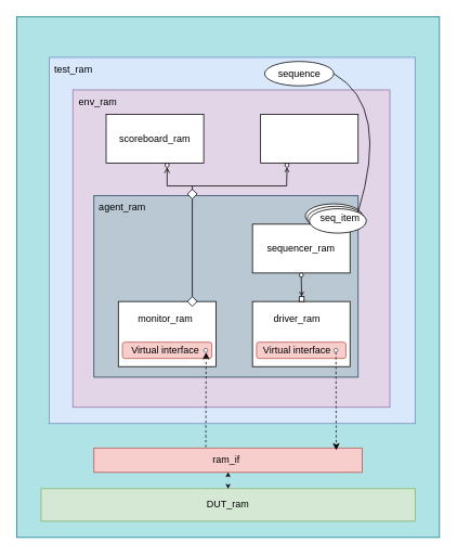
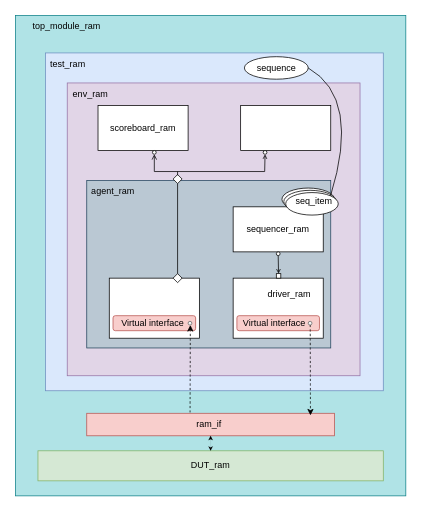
  <mxCell id="0" />
  <mxCell id="1" parent="0" />
  <mxCell id="2" value="" style="rounded=0;whiteSpace=wrap;html=1;fillColor=#b0e3e6;strokeColor=#0e8088;" vertex="1" parent="1"><mxGeometry x="20" y="20" width="520" height="640" as="geometry" /></mxCell>
  <mxCell id="3" style="rounded=0;orthogonalLoop=1;jettySize=auto;html=1;exitX=0.5;exitY=0;exitDx=0;exitDy=0;entryX=0.5;entryY=0;entryDx=0;entryDy=0;strokeColor=default;curved=1;" edge="1" parent="1" target="4"><mxGeometry relative="1" as="geometry"><mxPoint x="279.96" y="600" as="sourcePoint" /><mxPoint x="279.96" y="580" as="targetPoint" /></mxGeometry></mxCell>
  <mxCell id="4" value="" style="rounded=0;whiteSpace=wrap;html=1;fillColor=#d5e8d4;strokeColor=#82b366;" vertex="1" parent="1"><mxGeometry x="50" y="600" width="460" height="40" as="geometry" /></mxCell>
  <mxCell id="5" value="" style="rounded=0;whiteSpace=wrap;html=1;fillColor=#f8cecc;strokeColor=#b85450;" vertex="1" parent="1"><mxGeometry x="115" y="550" width="330" height="30" as="geometry" /></mxCell>
  <mxCell id="6" value="" style="endArrow=classic;startArrow=classic;html=1;rounded=0;entryX=0.5;entryY=1;entryDx=0;entryDy=0;exitX=0.5;exitY=0;exitDx=0;exitDy=0;strokeWidth=0;" edge="1" parent="1" source="4" target="5"><mxGeometry width="50" height="50" relative="1" as="geometry"><mxPoint x="200" y="570" as="sourcePoint" /><mxPoint x="250" y="520" as="targetPoint" /></mxGeometry></mxCell>
  <mxCell id="7" value="" style="whiteSpace=wrap;html=1;aspect=fixed;fillColor=#dae8fc;strokeColor=#6c8ebf;" vertex="1" parent="1"><mxGeometry x="60" y="70" width="450" height="450" as="geometry" /></mxCell>
  <mxCell id="8" value="" style="whiteSpace=wrap;html=1;aspect=fixed;fillColor=#e1d5e7;strokeColor=#9673a6;" vertex="1" parent="1"><mxGeometry x="89" y="110" width="390" height="390" as="geometry" /></mxCell>
  <mxCell id="9" value="" style="rounded=0;whiteSpace=wrap;html=1;fillColor=#bac8d3;strokeColor=#23445d;" vertex="1" parent="1"><mxGeometry x="115" y="240" width="325" height="223" as="geometry" /></mxCell>
  <mxCell id="10" value="" style="rounded=0;whiteSpace=wrap;html=1;" vertex="1" parent="1"><mxGeometry x="130" y="140" width="120" height="60" as="geometry" /></mxCell>
  <mxCell id="11" value="" style="rounded=0;whiteSpace=wrap;html=1;" vertex="1" parent="1"><mxGeometry x="320" y="140" width="120" height="60" as="geometry" /></mxCell>
  <mxCell id="12" value="" style="rounded=0;whiteSpace=wrap;html=1;" vertex="1" parent="1"><mxGeometry x="310" y="275" width="120" height="60" as="geometry" /></mxCell>
  <mxCell id="13" value="" style="rounded=0;whiteSpace=wrap;html=1;" vertex="1" parent="1"><mxGeometry x="310" y="370" width="120" height="80" as="geometry" /></mxCell>
  <mxCell id="14" value="" style="rounded=0;whiteSpace=wrap;html=1;" vertex="1" parent="1"><mxGeometry x="145" y="370" width="120" height="80" as="geometry" /></mxCell>
  <mxCell id="15" value="" style="rounded=1;whiteSpace=wrap;html=1;fillColor=#f8cecc;strokeColor=#b85450;" vertex="1" parent="1"><mxGeometry x="150" y="420" width="110" height="20" as="geometry" /></mxCell>
  <mxCell id="16" value="" style="rounded=1;whiteSpace=wrap;html=1;fillColor=#f8cecc;strokeColor=#b85450;" vertex="1" parent="1"><mxGeometry x="315" y="420" width="110" height="20" as="geometry" /></mxCell>
  <mxCell id="17" value="" style="ellipse;whiteSpace=wrap;html=1;aspect=fixed;fillColor=#f5f5f5;fontColor=#333333;strokeColor=#666666;" vertex="1" parent="1"><mxGeometry x="410" y="427.5" width="5" height="5" as="geometry" /></mxCell>
  <mxCell id="18" value="" style="ellipse;whiteSpace=wrap;html=1;aspect=fixed;fillColor=#f5f5f5;fontColor=#333333;strokeColor=#666666;" vertex="1" parent="1"><mxGeometry x="250" y="427.5" width="5" height="5" as="geometry" /></mxCell>
  <mxCell id="19" value="" style="endArrow=classic;html=1;rounded=0;entryX=0.903;entryY=0.093;entryDx=0;entryDy=0;entryPerimeter=0;exitX=0.5;exitY=1;exitDx=0;exitDy=0;dashed=1;strokeWidth=1;curved=1;startArrow=none;startFill=0;" edge="1" parent="1" target="5"><mxGeometry width="50" height="50" relative="1" as="geometry"><mxPoint x="412.67" y="432.5" as="sourcePoint" /><mxPoint x="415" y="552.31" as="targetPoint" /></mxGeometry></mxCell>
  <mxCell id="20" value="" style="endArrow=classic;html=1;rounded=0;entryX=0.5;entryY=0;entryDx=0;entryDy=0;exitX=0.417;exitY=-0.038;exitDx=0;exitDy=0;dashed=1;strokeWidth=1;curved=1;startArrow=none;startFill=0;exitPerimeter=0;" edge="1" parent="1" source="5"><mxGeometry width="50" height="50" relative="1" as="geometry"><mxPoint x="250" y="555" as="sourcePoint" /><mxPoint x="252.98" y="432.5" as="targetPoint" /></mxGeometry></mxCell>
  <mxCell id="21" style="edgeStyle=orthogonalEdgeStyle;rounded=0;orthogonalLoop=1;jettySize=auto;html=1;exitX=0.5;exitY=1;exitDx=0;exitDy=0;entryX=0.5;entryY=0;entryDx=0;entryDy=0;targetPerimeterSpacing=-8;sourcePerimeterSpacing=-1;jumpStyle=line;jumpSize=7;endArrow=open;endFill=0;endSize=4;startSize=21;" edge="1" parent="1" source="22" target="23"><mxGeometry relative="1" as="geometry" /></mxCell>
  <mxCell id="22" value="" style="ellipse;whiteSpace=wrap;html=1;aspect=fixed;strokeColor=#000000;" vertex="1" parent="1"><mxGeometry x="367.5" y="335" width="5" height="5" as="geometry" /></mxCell>
  <mxCell id="23" value="" style="whiteSpace=wrap;html=1;aspect=fixed;strokeColor=#000000;" vertex="1" parent="1"><mxGeometry x="367.5" y="364" width="6" height="6" as="geometry" /></mxCell>
  <mxCell id="24" value="" style="rhombus;whiteSpace=wrap;html=1;" vertex="1" parent="1"><mxGeometry x="230" y="364" width="12" height="12" as="geometry" /></mxCell>
  <mxCell id="25" style="edgeStyle=orthogonalEdgeStyle;rounded=0;orthogonalLoop=1;jettySize=auto;html=1;exitX=0.5;exitY=0;exitDx=0;exitDy=0;" edge="1" parent="1" source="26"><mxGeometry relative="1" as="geometry"><mxPoint x="235.985" y="232.008" as="targetPoint" /></mxGeometry></mxCell>
  <mxCell id="26" value="" style="rhombus;whiteSpace=wrap;html=1;" vertex="1" parent="1"><mxGeometry x="230" y="232" width="12" height="12" as="geometry" /></mxCell>
  <mxCell id="27" value="" style="endArrow=none;html=1;rounded=0;exitX=0.5;exitY=0;exitDx=0;exitDy=0;entryX=0.5;entryY=1;entryDx=0;entryDy=0;" edge="1" parent="1" source="24" target="26"><mxGeometry width="50" height="50" relative="1" as="geometry"><mxPoint x="240" y="310" as="sourcePoint" /><mxPoint x="290" y="260" as="targetPoint" /></mxGeometry></mxCell>
  <mxCell id="28" value="" style="ellipse;whiteSpace=wrap;html=1;aspect=fixed;strokeColor=#000000;" vertex="1" parent="1"><mxGeometry x="202.5" y="200" width="5" height="5" as="geometry" /></mxCell>
  <mxCell id="29" value="" style="ellipse;whiteSpace=wrap;html=1;aspect=fixed;strokeColor=#000000;" vertex="1" parent="1"><mxGeometry x="350" y="200" width="5" height="5" as="geometry" /></mxCell>
  <mxCell id="30" value="" style="endArrow=none;html=1;rounded=0;entryX=0.667;entryY=0.301;entryDx=0;entryDy=0;entryPerimeter=0;" edge="1" parent="1"><mxGeometry width="50" height="50" relative="1" as="geometry"><mxPoint x="205" y="228" as="sourcePoint" /><mxPoint x="352" y="228" as="targetPoint" /></mxGeometry></mxCell>
  <mxCell id="31" value="" style="endArrow=open;html=1;rounded=0;entryX=0.5;entryY=1;entryDx=0;entryDy=0;endFill=0;endSize=4;" edge="1" parent="1" target="29"><mxGeometry width="50" height="50" relative="1" as="geometry"><mxPoint x="352" y="228" as="sourcePoint" /><mxPoint x="370" y="190" as="targetPoint" /></mxGeometry></mxCell>
  <mxCell id="32" value="" style="endArrow=open;html=1;rounded=0;entryX=0.5;entryY=1;entryDx=0;entryDy=0;endFill=0;endSize=5;" edge="1" parent="1" target="28"><mxGeometry width="50" height="50" relative="1" as="geometry"><mxPoint x="205" y="228" as="sourcePoint" /><mxPoint x="250" y="170" as="targetPoint" /></mxGeometry></mxCell>
  <mxCell id="33" value="" style="endArrow=none;html=1;rounded=0;entryX=0.497;entryY=-0.254;entryDx=0;entryDy=0;entryPerimeter=0;" edge="1" parent="1"><mxGeometry width="50" height="50" relative="1" as="geometry"><mxPoint x="236" y="228" as="sourcePoint" /><mxPoint x="235.984" y="233" as="targetPoint" /></mxGeometry></mxCell>
+ <mxCell id="34" value="top_module_ram&amp;nbsp;" style="rounded=0;whiteSpace=wrap;html=1;fillColor=none;strokeColor=none;" vertex="1" parent="1"><mxGeometry x="20" y="20" width="140" height="30" as="geometry" /></mxCell>
  <mxCell id="35" value="agent_ram" style="text;strokeColor=none;align=center;fillColor=none;html=1;verticalAlign=middle;whiteSpace=wrap;rounded=0;" vertex="1" parent="1"><mxGeometry x="120" y="240" width="60" height="30" as="geometry" /></mxCell>
  <mxCell id="36" value="test_ram" style="text;strokeColor=none;align=center;fillColor=none;html=1;verticalAlign=middle;whiteSpace=wrap;rounded=0;" vertex="1" parent="1"><mxGeometry x="60" y="70" width="60" height="30" as="geometry" /></mxCell>
  <mxCell id="37" value="env_ram" style="text;strokeColor=none;align=center;fillColor=none;html=1;verticalAlign=middle;whiteSpace=wrap;rounded=0;" vertex="1" parent="1"><mxGeometry x="90" y="110" width="60" height="30" as="geometry" /></mxCell>
  <mxCell id="38" value="DUT_ram" style="text;strokeColor=none;align=center;fillColor=none;html=1;verticalAlign=middle;whiteSpace=wrap;rounded=0;" vertex="1" parent="1"><mxGeometry x="250" y="605" width="60" height="30" as="geometry" /></mxCell>
  <mxCell id="39" value="ram_if" style="text;strokeColor=none;align=center;fillColor=none;html=1;verticalAlign=middle;whiteSpace=wrap;rounded=0;" vertex="1" parent="1"><mxGeometry x="247.5" y="550" width="60" height="30" as="geometry" /></mxCell>
  <mxCell id="40" value="Virtual interface" style="text;strokeColor=none;align=center;fillColor=none;html=1;verticalAlign=middle;whiteSpace=wrap;rounded=0;" vertex="1" parent="1"><mxGeometry x="157.5" y="415" width="90" height="30" as="geometry" /></mxCell>
  <mxCell id="41" value="Virtual interface" style="text;strokeColor=none;align=center;fillColor=none;html=1;verticalAlign=middle;whiteSpace=wrap;rounded=0;" vertex="1" parent="1"><mxGeometry x="320" y="415" width="90" height="30" as="geometry" /></mxCell>
- <mxCell id="42" value="monitor_ram" style="text;strokeColor=none;align=center;fillColor=none;html=1;verticalAlign=middle;whiteSpace=wrap;rounded=0;" vertex="1" parent="1"><mxGeometry x="172.5" y="376" width="60" height="30" as="geometry" /></mxCell>
- <mxCell id="43" value="driver_ram" style="text;strokeColor=none;align=center;fillColor=none;html=1;verticalAlign=middle;whiteSpace=wrap;rounded=0;" vertex="1" parent="1"><mxGeometry x="335" y="376" width="60" height="30" as="geometry" /></mxCell>
+ <mxCell id="43" value="driver_ram" style="text;strokeColor=none;align=center;fillColor=none;html=1;verticalAlign=middle;whiteSpace=wrap;rounded=0;" vertex="1" parent="1"><mxGeometry x="355" y="376" width="60" height="30" as="geometry" /></mxCell>
  <mxCell id="44" value="sequencer_ram" style="text;strokeColor=none;align=center;fillColor=none;html=1;verticalAlign=middle;whiteSpace=wrap;rounded=0;" vertex="1" parent="1"><mxGeometry x="340" y="290" width="60" height="30" as="geometry" /></mxCell>
  <mxCell id="45" value="scoreboard_ram" style="text;strokeColor=none;align=center;fillColor=none;html=1;verticalAlign=middle;whiteSpace=wrap;rounded=0;" vertex="1" parent="1"><mxGeometry x="160" y="155" width="60" height="30" as="geometry" /></mxCell>
  <mxCell id="46" value="" style="ellipse;whiteSpace=wrap;html=1;" vertex="1" parent="1"><mxGeometry x="325" y="75" width="85" height="30" as="geometry" /></mxCell>
  <mxCell id="47" value="sequence" style="text;strokeColor=none;align=center;fillColor=none;html=1;verticalAlign=middle;whiteSpace=wrap;rounded=0;" vertex="1" parent="1"><mxGeometry x="337.5" y="75" width="60" height="30" as="geometry" /></mxCell>
  <mxCell id="48" value="" style="ellipse;whiteSpace=wrap;html=1;" vertex="1" parent="1"><mxGeometry x="375" y="250" width="70" height="30" as="geometry" /></mxCell>
  <mxCell id="49" value="" style="ellipse;whiteSpace=wrap;html=1;" vertex="1" parent="1"><mxGeometry x="377.5" y="253" width="70" height="30" as="geometry" /></mxCell>
  <mxCell id="50" value="" style="ellipse;whiteSpace=wrap;html=1;" vertex="1" parent="1"><mxGeometry x="380" y="256" width="70" height="30" as="geometry" /></mxCell>
  <mxCell id="51" value="seq_item" style="text;strokeColor=none;align=center;fillColor=none;html=1;verticalAlign=middle;whiteSpace=wrap;rounded=0;" vertex="1" parent="1"><mxGeometry x="387.5" y="253" width="60" height="30" as="geometry" /></mxCell>
  <mxCell id="52" value="" style="endArrow=none;html=1;rounded=0;exitX=1;exitY=0;exitDx=0;exitDy=0;entryX=1;entryY=0.5;entryDx=0;entryDy=0;curved=1;" edge="1" parent="1" source="50" target="46"><mxGeometry width="50" height="50" relative="1" as="geometry"><mxPoint x="500" y="250" as="sourcePoint" /><mxPoint x="550" y="200" as="targetPoint" /><Array as="points"><mxPoint x="480" y="130" /></Array></mxGeometry></mxCell>
